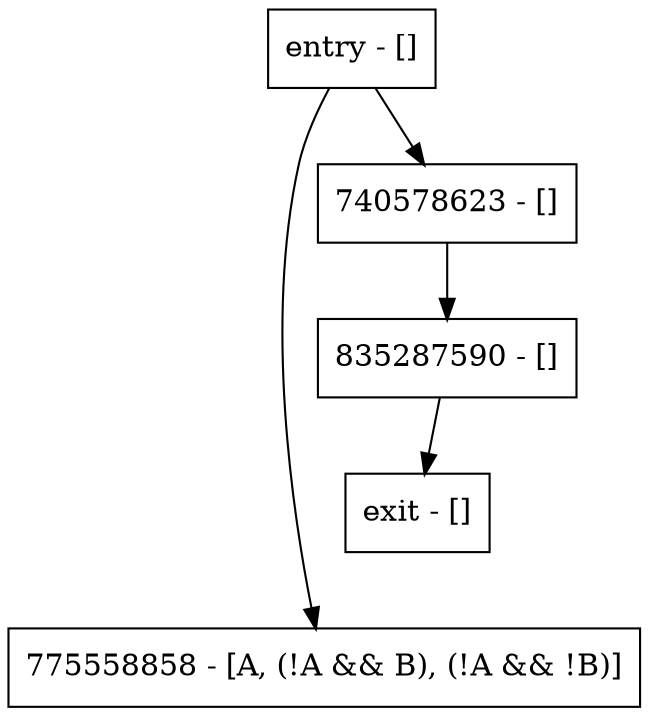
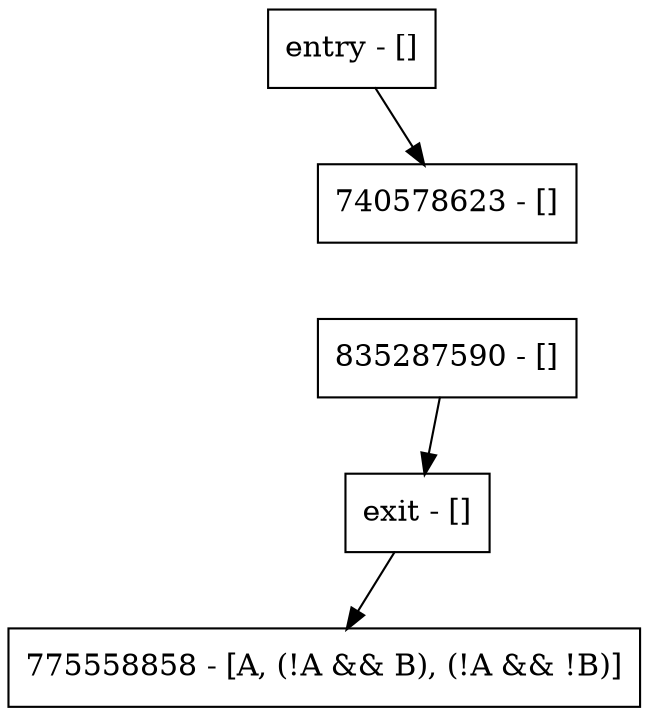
  digraph {
    node [shape=record]
    n1 [label="entry - []"]
    n2 [label="775558858 - [A, (!A && B), (!A && !B)]"]
    n3 [label="740578623 - []"]
    n4 [label="exit - []"]
    n5 [label="835287590 - []"]
-   n1 -> n2
+   n4 -> n2
    n1 -> n3
-   n3 -> n5
    n5 -> n4
  }
